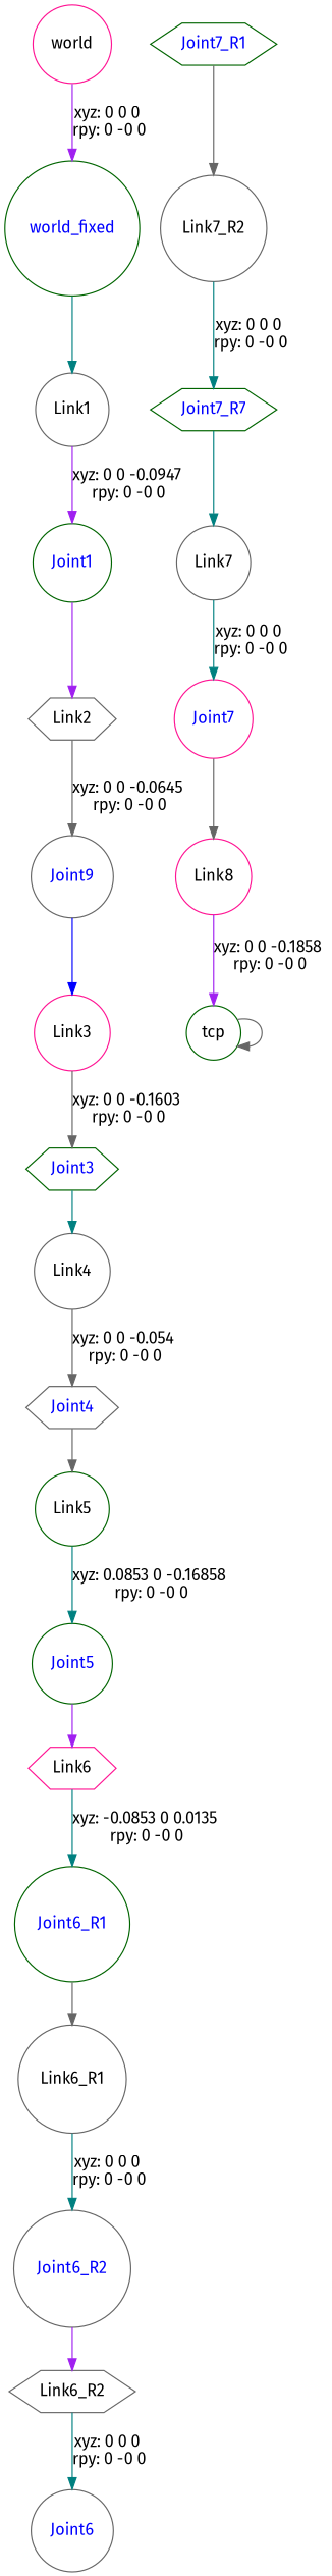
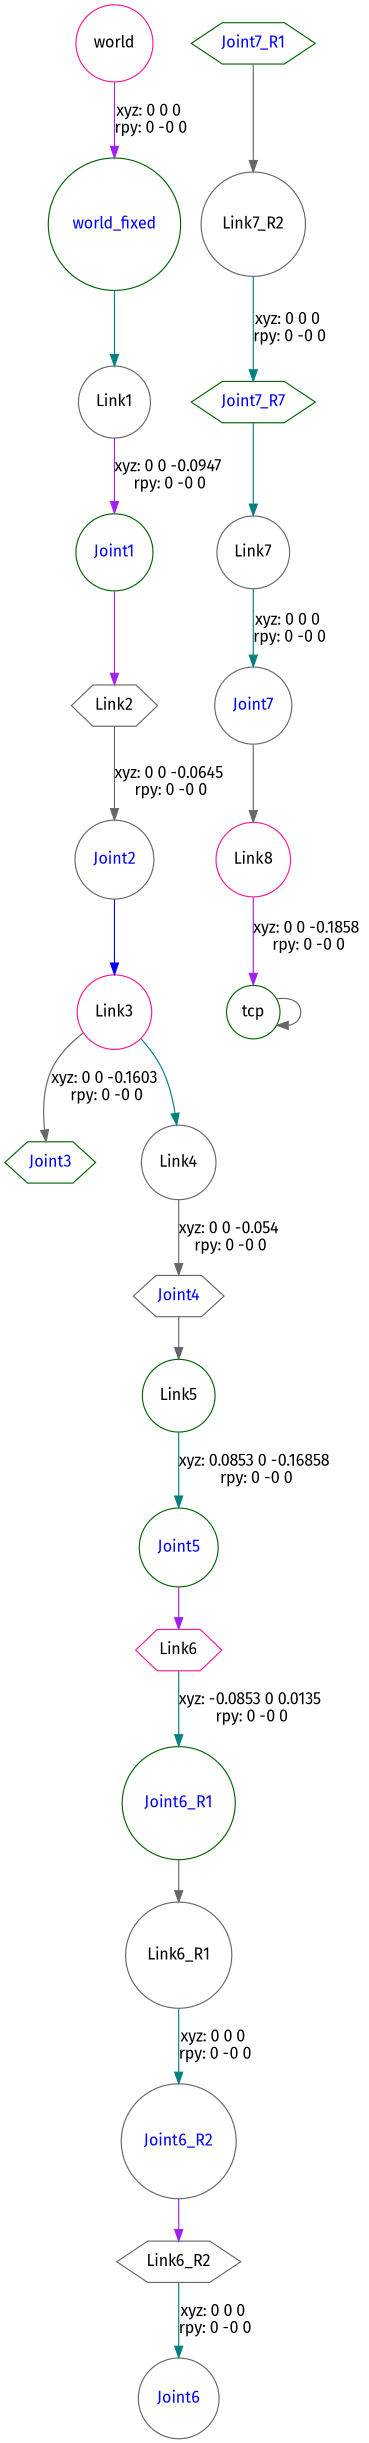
  digraph {
    fontname="Fira Sans"
    node [color=gray40 fontname="Fira Sans" shape=circle]
    edge [color=teal fontname="Fira Sans"]
    n1 [color=deeppink label=world]
    world_fixed [color=darkgreen fontcolor=blue]
    n3 [label=Link1]
    Joint1 [color=darkgreen fontcolor=blue]
    n5 [label=Link2 shape=hexagon]
-   Joint2 [fontcolor=blue label=Joint9]
+   Joint2 [fontcolor=blue]
    n7 [color=deeppink label=Link3]
    Joint3 [color=darkgreen fontcolor=blue shape=hexagon]
    n9 [label=Link4]
    Joint4 [fontcolor=blue shape=hexagon]
    n11 [color=darkgreen label=Link5]
    Joint5 [color=darkgreen fontcolor=blue]
    n13 [color=deeppink label=Link6 shape=hexagon]
    Joint6_R1 [color=darkgreen fontcolor=blue]
    n15 [label=Link6_R1]
    Joint6_R2 [fontcolor=blue]
    n17 [label=Link6_R2 shape=hexagon]
    Joint6 [fontcolor=blue]
    Joint7_R1 [color=darkgreen fontcolor=blue shape=hexagon]
    n20 [label=Link7_R2]
    n21 [color=darkgreen fontcolor=blue label=Joint7_R7 shape=hexagon]
    n22 [label=Link7]
-   Joint7 [color=deeppink fontcolor=blue]
+   Joint7 [fontcolor=blue]
    n24 [color=deeppink label=Link8]
    n25 [color=darkgreen label=tcp]
    n1 -> world_fixed [color=purple label="xyz: 0 0 0 \nrpy: 0 -0 0"]
    world_fixed -> n3
    n3 -> Joint1 [color=purple label="xyz: 0 0 -0.0947 \nrpy: 0 -0 0"]
    Joint1 -> n5 [color=purple]
    n5 -> Joint2 [color=gray40 label="xyz: 0 0 -0.0645 \nrpy: 0 -0 0"]
    Joint2 -> n7 [color=blue]
    n7 -> Joint3 [color=gray40 label="xyz: 0 0 -0.1603 \nrpy: 0 -0 0"]
-   Joint3 -> n9
+   n7 -> n9
    n9 -> Joint4 [color=gray40 label="xyz: 0 0 -0.054 \nrpy: 0 -0 0"]
    Joint4 -> n11 [color=gray40]
    n11 -> Joint5 [label="xyz: 0.0853 0 -0.16858 \nrpy: 0 -0 0"]
    Joint5 -> n13 [color=purple]
    n13 -> Joint6_R1 [label="xyz: -0.0853 0 0.0135 \nrpy: 0 -0 0"]
    Joint6_R1 -> n15 [color=gray40]
    n15 -> Joint6_R2 [label="xyz: 0 0 0 \nrpy: 0 -0 0"]
    Joint6_R2 -> n17 [color=purple]
    n17 -> Joint6 [label="xyz: 0 0 0 \nrpy: 0 -0 0"]
    Joint7_R1 -> n20 [color=gray40]
    n20 -> n21 [label="xyz: 0 0 0 \nrpy: 0 -0 0"]
    n21 -> n22
    n22 -> Joint7 [label="xyz: 0 0 0 \nrpy: 0 -0 0"]
    Joint7 -> n24 [color=gray40]
    n24 -> n25 [color=purple label="xyz: 0 0 -0.1858 \nrpy: 0 -0 0"]
    n25 -> n25 [color=gray40]
  }
